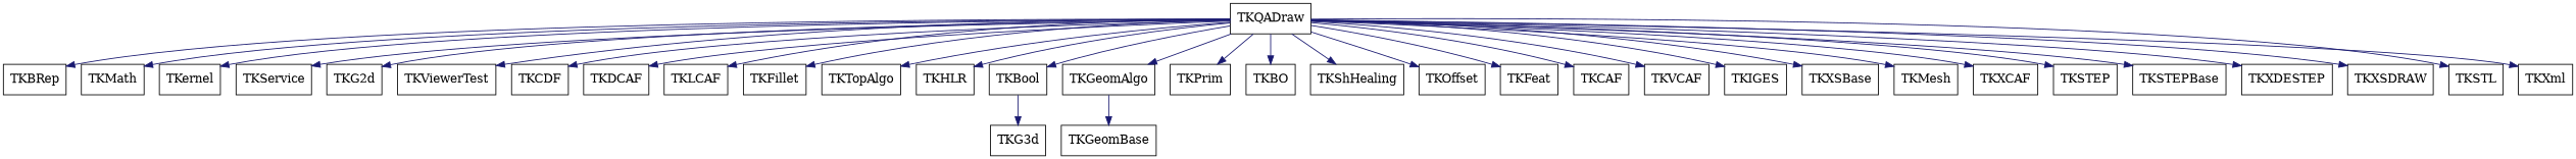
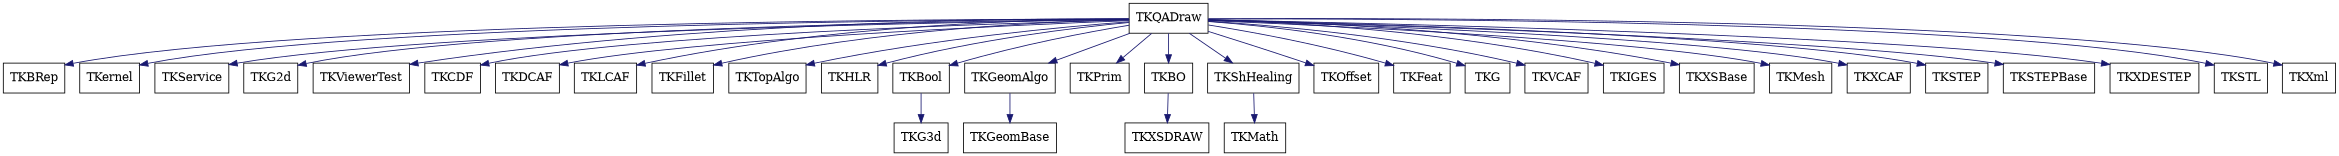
  digraph {
    aspect=1
    node [shape=box]
    edge [color=midnightblue style=solid]
    TKQADraw
    TKBRep
    TKMath
    TKernel
    TKService
    TKG2d
    TKViewerTest
    TKCDF
    TKDCAF
    TKLCAF
    TKFillet
    TKTopAlgo
    TKHLR
    TKBool
    TKGeomAlgo
    TKPrim
    TKBO
    TKShHealing
    TKOffset
    TKFeat
-   TKCAF
+   TKCAF [label=TKG]
    TKVCAF
    TKIGES
    TKXSBase
    TKMesh
    TKXCAF
    TKSTEP
    TKSTEPBase
    TKXDESTEP
    TKXSDRAW
    TKSTL
    TKXml
    TKG3d
    TKGeomBase
    TKQADraw -> TKBRep
-   TKQADraw -> TKMath
+   TKShHealing -> TKMath
    TKQADraw -> TKernel
    TKQADraw -> TKService
    TKQADraw -> TKG2d
    TKQADraw -> TKViewerTest
    TKQADraw -> TKCDF
    TKQADraw -> TKDCAF
    TKQADraw -> TKLCAF
    TKQADraw -> TKFillet
    TKQADraw -> TKTopAlgo
    TKQADraw -> TKHLR
    TKQADraw -> TKBool
    TKQADraw -> TKGeomAlgo
    TKQADraw -> TKPrim
    TKQADraw -> TKBO
    TKQADraw -> TKShHealing
    TKQADraw -> TKOffset
    TKQADraw -> TKFeat
    TKQADraw -> TKCAF
    TKQADraw -> TKVCAF
    TKQADraw -> TKIGES
    TKQADraw -> TKXSBase
    TKQADraw -> TKMesh
    TKQADraw -> TKXCAF
    TKQADraw -> TKSTEP
    TKQADraw -> TKSTEPBase
    TKQADraw -> TKXDESTEP
-   TKQADraw -> TKXSDRAW
+   TKBO -> TKXSDRAW
    TKQADraw -> TKSTL
    TKQADraw -> TKXml
    TKBool -> TKG3d
    TKGeomAlgo -> TKGeomBase
  }
